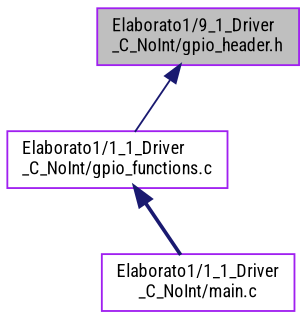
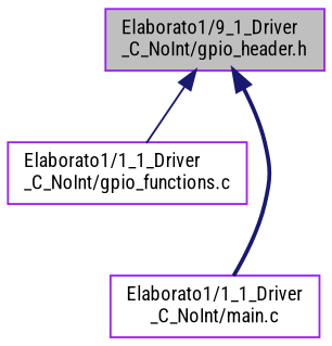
  digraph {
    fontname="Roboto Condensed"
    node [color=purple fillcolor=white fontname="Roboto Condensed" fontsize=10 shape=record style=filled]
    edge [color=midnightblue dir=back fontname="Roboto Condensed" fontsize=10 labelfontname=Helvetica labelfontsize=10]
    n1 [fillcolor=grey75 fontcolor=black height=0.2 label="Elaborato1/9_1_Driver\l_C_NoInt/gpio_header.h" width=0.4]
    n2 [height=0.2 label="Elaborato1/1_1_Driver\l_C_NoInt/gpio_functions.c" width=0.4]
    n3 [height=0.2 label="Elaborato1/1_1_Driver\l_C_NoInt/main.c" width=0.4]
    n1 -> n2 [style=solid]
-   n2 -> n3 [style=bold]
+   n1 -> n3 [style=bold]
  }
